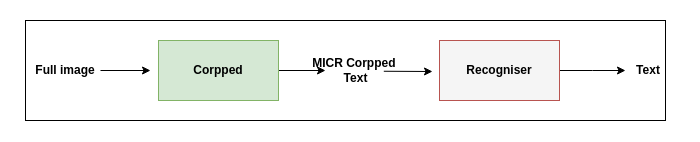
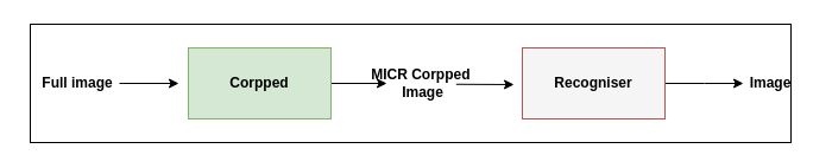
  <mxCell id="0" />
  <mxCell id="1" parent="0" />
  <mxCell id="2" value="" style="rounded=0;whiteSpace=wrap;html=1;" vertex="1" parent="1"><mxGeometry x="25" y="20" width="640" height="100" as="geometry" /></mxCell>
  <mxCell id="3" style="edgeStyle=orthogonalEdgeStyle;rounded=0;orthogonalLoop=1;jettySize=auto;html=1;exitX=1;exitY=0.5;exitDx=0;exitDy=0;" edge="1" parent="1" source="4"><mxGeometry relative="1" as="geometry"><mxPoint x="325" y="70" as="targetPoint" /></mxGeometry></mxCell>
  <mxCell id="4" value="&lt;b&gt;Corpped&lt;/b&gt;" style="rounded=0;whiteSpace=wrap;html=1;fillColor=#d5e8d4;strokeColor=#82b366;" vertex="1" parent="1"><mxGeometry x="158" y="40" width="120" height="60" as="geometry" /></mxCell>
  <mxCell id="5" style="edgeStyle=orthogonalEdgeStyle;rounded=0;orthogonalLoop=1;jettySize=auto;html=1;exitX=1;exitY=0.5;exitDx=0;exitDy=0;" edge="1" parent="1" source="6"><mxGeometry relative="1" as="geometry"><mxPoint x="625" y="70" as="targetPoint" /></mxGeometry></mxCell>
  <mxCell id="6" value="&lt;b&gt;Recogniser&lt;/b&gt;" style="rounded=0;whiteSpace=wrap;html=1;fillColor=#f5f5f5;strokeColor=#b85450;" vertex="1" parent="1"><mxGeometry x="439" y="40" width="120" height="60" as="geometry" /></mxCell>
  <mxCell id="7" style="edgeStyle=orthogonalEdgeStyle;rounded=0;orthogonalLoop=1;jettySize=auto;html=1;exitX=1;exitY=0.5;exitDx=0;exitDy=0;" edge="1" parent="1"><mxGeometry relative="1" as="geometry"><mxPoint x="150" y="70" as="targetPoint" /><mxPoint x="100" y="70" as="sourcePoint" /></mxGeometry></mxCell>
  <mxCell id="8" value="&lt;b&gt;Full image&lt;/b&gt;" style="text;html=1;strokeColor=none;fillColor=none;align=center;verticalAlign=middle;whiteSpace=wrap;rounded=0;" vertex="1" parent="1"><mxGeometry x="20" y="55" width="90" height="30" as="geometry" /></mxCell>
- <mxCell id="9" value="&lt;b&gt;MICR Corpped&amp;nbsp;&lt;br&gt;Text&lt;/b&gt;" style="text;html=1;align=center;verticalAlign=middle;resizable=0;points=[];autosize=1;strokeColor=none;fillColor=none;" vertex="1" parent="1"><mxGeometry x="305" y="55" width="100" height="30" as="geometry" /></mxCell>
+ <mxCell id="9" value="&lt;b&gt;MICR Corpped&amp;nbsp;&lt;br&gt;Image&lt;/b&gt;" style="text;html=1;align=center;verticalAlign=middle;resizable=0;points=[];autosize=1;strokeColor=none;fillColor=none;" vertex="1" parent="1"><mxGeometry x="305" y="55" width="100" height="30" as="geometry" /></mxCell>
  <mxCell id="10" value="" style="endArrow=classic;html=1;rounded=0;exitX=1.09;exitY=0.525;exitDx=0;exitDy=0;exitPerimeter=0;" edge="1" parent="1"><mxGeometry width="50" height="50" relative="1" as="geometry"><mxPoint x="383.3" y="70.75" as="sourcePoint" /><mxPoint x="432" y="71" as="targetPoint" /></mxGeometry></mxCell>
- <mxCell id="11" value="&lt;b&gt;Text&lt;/b&gt;" style="text;html=1;strokeColor=none;fillColor=none;align=center;verticalAlign=middle;whiteSpace=wrap;rounded=0;" vertex="1" parent="1"><mxGeometry x="618" y="55" width="60" height="30" as="geometry" /></mxCell>
+ <mxCell id="11" value="&lt;b&gt;Image&lt;/b&gt;" style="text;html=1;strokeColor=none;fillColor=none;align=center;verticalAlign=middle;whiteSpace=wrap;rounded=0;" vertex="1" parent="1"><mxGeometry x="618" y="55" width="60" height="30" as="geometry" /></mxCell>
